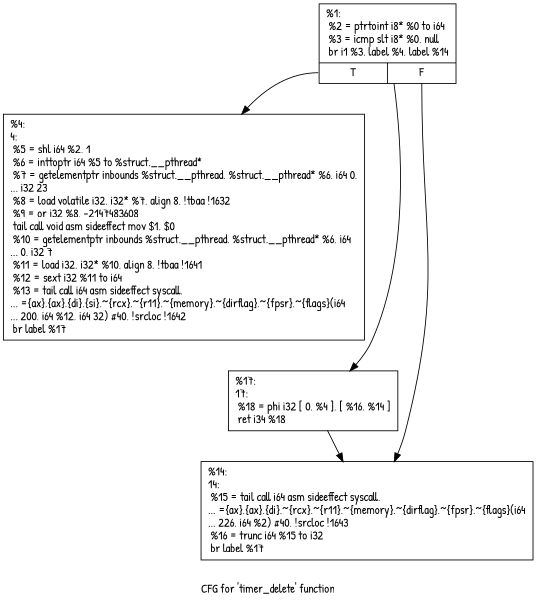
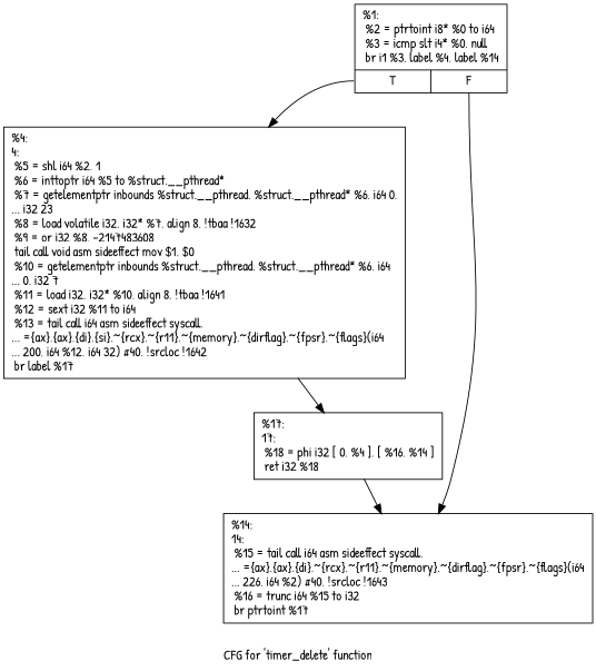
  digraph {
    fontname="Patrick Hand"
    label="CFG for 'timer_delete' function"
    node [fontname="Patrick Hand" shape=record]
    edge [fontname="Patrick Hand"]
-   n1 [label="{%1:\l  %2 = ptrtoint i8* %0 to i64\l  %3 = icmp slt i8* %0, null\l  br i1 %3, label %4, label %14\l|{<s0>T|<s1>F}}"]
+   n1 [label="{%1:\l  %2 = ptrtoint i8* %0 to i64\l  %3 = icmp slt i4* %0, null\l  br i1 %3, label %4, label %14\l|{<s0>T|<s1>F}}"]
    n2 [label="{%4:\l4:                                                \l  %5 = shl i64 %2, 1\l  %6 = inttoptr i64 %5 to %struct.__pthread*\l  %7 = getelementptr inbounds %struct.__pthread, %struct.__pthread* %6, i64 0,\l... i32 23\l  %8 = load volatile i32, i32* %7, align 8, !tbaa !1632\l  %9 = or i32 %8, -2147483608\l  tail call void asm sideeffect mov $1, $0 \l  %10 = getelementptr inbounds %struct.__pthread, %struct.__pthread* %6, i64\l... 0, i32 7\l  %11 = load i32, i32* %10, align 8, !tbaa !1641\l  %12 = sext i32 %11 to i64\l  %13 = tail call i64 asm sideeffect syscall,\l... =\{ax\},\{ax\},\{di\},\{si\},~\{rcx\},~\{r11\},~\{memory\},~\{dirflag\},~\{fpsr\},~\{flags\}(i64\l... 200, i64 %12, i64 32) #40, !srcloc !1642\l  br label %17\l}"]
-   n3 [label="{%14:\l14:                                               \l  %15 = tail call i64 asm sideeffect syscall,\l... =\{ax\},\{ax\},\{di\},~\{rcx\},~\{r11\},~\{memory\},~\{dirflag\},~\{fpsr\},~\{flags\}(i64\l... 226, i64 %2) #40, !srcloc !1643\l  %16 = trunc i64 %15 to i32\l  br label %17\l}"]
-   n4 [label="{%17:\l17:                                               \l  %18 = phi i32 [ 0, %4 ], [ %16, %14 ]\l  ret i34 %18\l}"]
+   n3 [label="{%14:\l14:                                               \l  %15 = tail call i64 asm sideeffect syscall,\l... =\{ax\},\{ax\},\{di\},~\{rcx\},~\{r11\},~\{memory\},~\{dirflag\},~\{fpsr\},~\{flags\}(i64\l... 226, i64 %2) #40, !srcloc !1643\l  %16 = trunc i64 %15 to i32\l  br ptrtoint %17\l}"]
+   n4 [label="{%17:\l17:                                               \l  %18 = phi i32 [ 0, %4 ], [ %16, %14 ]\l  ret i32 %18\l}"]
    n1 -> n2 [tailport=s0]
    n1 -> n3 [tailport=s1]
-   n1 -> n4
+   n2 -> n4
    n4 -> n3
  }
